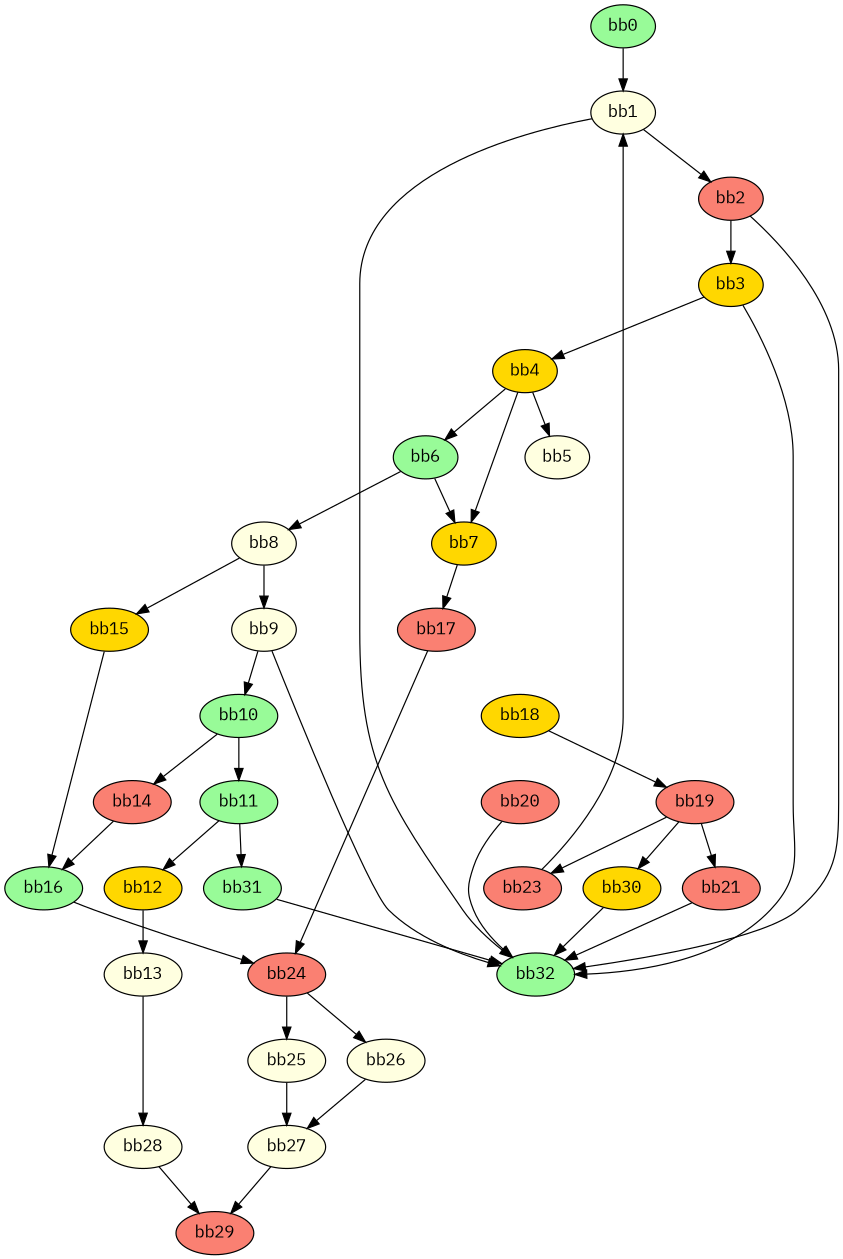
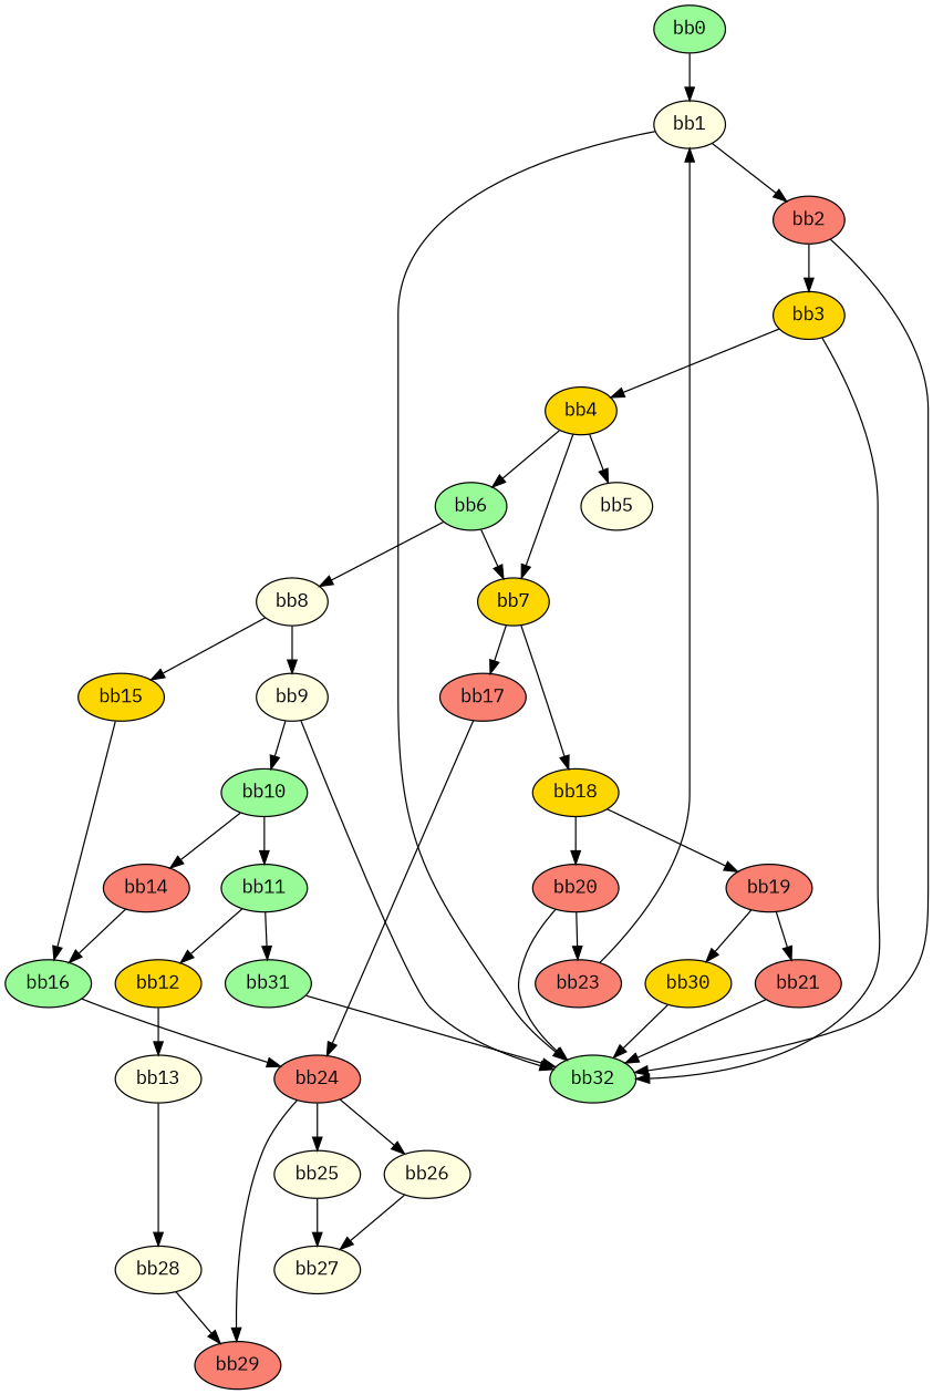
  digraph {
    fontname="IBM Plex Mono"
    node [fillcolor=lightyellow fontname="IBM Plex Mono" style=filled]
    edge [fontname="IBM Plex Mono"]
    n1 [fillcolor=palegreen label="bb0\l"]
    n2 [label="bb1\l"]
    n3 [fillcolor=salmon label="bb2\l"]
    n4 [fillcolor=palegreen label="bb32\l"]
    n5 [fillcolor=gold label="bb3\l"]
    n6 [fillcolor=gold label="bb4\l"]
    n7 [label="bb5\l"]
    n8 [fillcolor=palegreen label="bb6\l"]
    n9 [fillcolor=gold label="bb7\l"]
    n10 [label="bb8\l"]
    n11 [fillcolor=salmon label="bb17\l"]
    n12 [fillcolor=gold label="bb18\l"]
    n13 [label="bb9\l"]
    n14 [fillcolor=gold label="bb15\l"]
    n15 [fillcolor=salmon label="bb24\l"]
    n16 [fillcolor=salmon label="bb19\l"]
    n17 [fillcolor=salmon label="bb20\l"]
    n18 [fillcolor=palegreen label="bb10\l"]
    n19 [fillcolor=palegreen label="bb16\l"]
    n20 [fillcolor=palegreen label="bb11\l"]
    n21 [fillcolor=salmon label="bb14\l"]
    n22 [fillcolor=gold label="bb12\l"]
    n23 [fillcolor=palegreen label="bb31\l"]
    n24 [label="bb13\l"]
    n25 [label="bb28\l"]
    n26 [fillcolor=salmon label="bb29\l"]
    n27 [label="bb25\l"]
    n28 [label="bb26\l"]
    n29 [fillcolor=salmon label="bb21\l"]
    n30 [fillcolor=gold label="bb30\l"]
    n31 [fillcolor=salmon label="bb23\l"]
    n32 [label="bb27\l"]
    n1 -> n2
    n2 -> n3
    n2 -> n4
    n3 -> n4
    n3 -> n5
    n5 -> n4
    n5 -> n6
    n6 -> n7
    n6 -> n8
    n6 -> n9
    n8 -> n9
    n8 -> n10
    n9 -> n11
+   n9 -> n12
    n10 -> n13
    n10 -> n14
    n11 -> n15
    n12 -> n16
+   n12 -> n17
    n13 -> n4
    n13 -> n18
    n14 -> n19
    n15 -> n27
    n15 -> n28
    n16 -> n29
    n16 -> n30
    n17 -> n4
-   n16 -> n31
+   n17 -> n31
    n18 -> n20
    n18 -> n21
    n19 -> n15
    n20 -> n22
    n20 -> n23
    n21 -> n19
    n22 -> n24
    n23 -> n4
    n24 -> n25
    n25 -> n26
    n27 -> n32
    n28 -> n32
    n29 -> n4
    n30 -> n4
    n31 -> n2
-   n32 -> n26
+   n15 -> n26
  }
